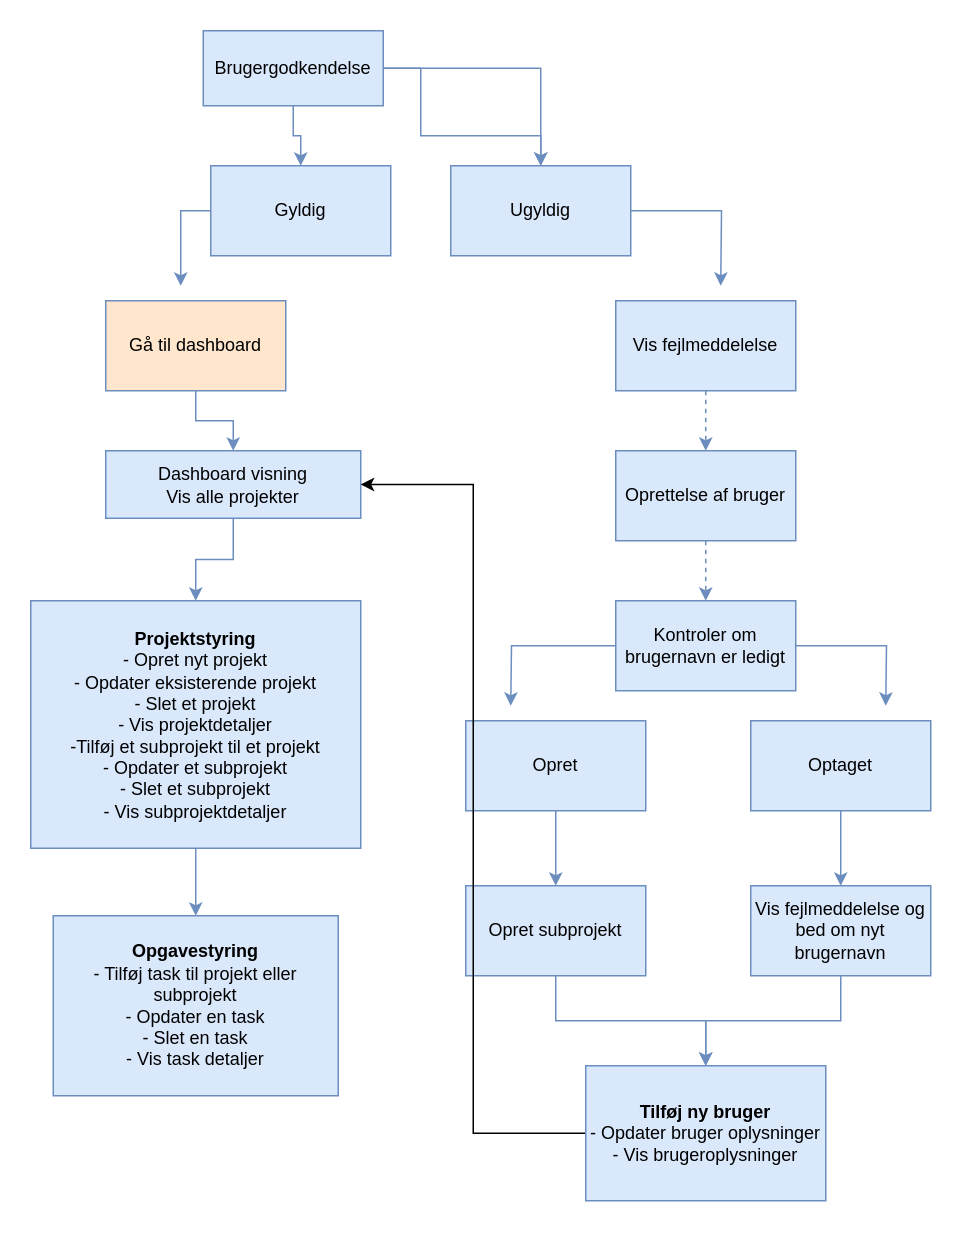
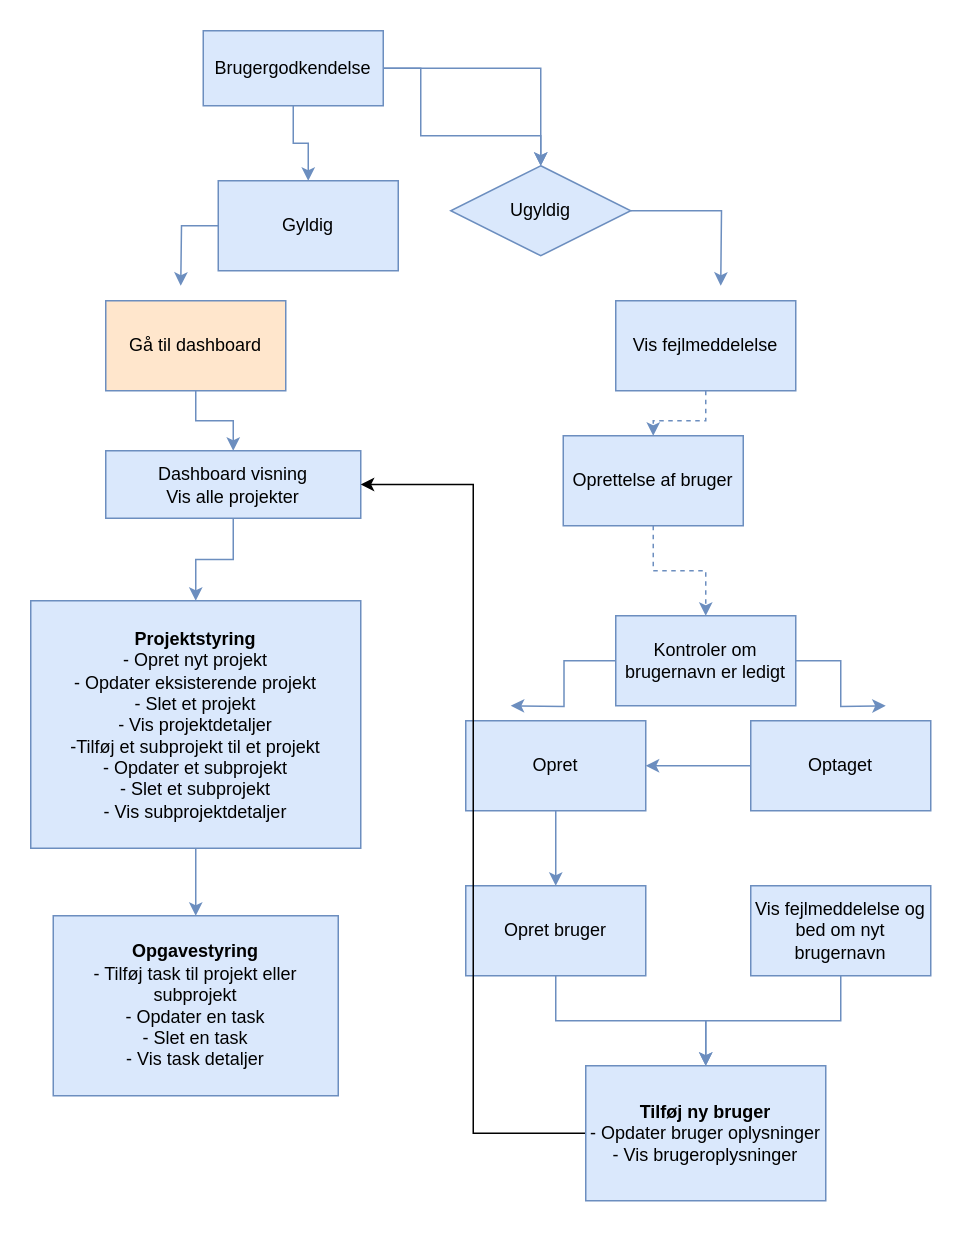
  <mxCell id="0" />
  <mxCell id="1" parent="0" />
  <mxCell id="2" value="" style="edgeStyle=orthogonalEdgeStyle;rounded=0;orthogonalLoop=1;jettySize=auto;html=1;fillColor=#dae8fc;strokeColor=#6c8ebf;" edge="1" parent="1" source="4" target="9"><mxGeometry relative="1" as="geometry" /></mxCell>
  <mxCell id="3" value="" style="edgeStyle=orthogonalEdgeStyle;rounded=0;orthogonalLoop=1;jettySize=auto;html=1;fillColor=#dae8fc;strokeColor=#6c8ebf;" edge="1" parent="1" source="4" target="9"><mxGeometry relative="1" as="geometry"><Array as="points"><mxPoint x="280" y="90" /><mxPoint x="360" y="90" /></Array></mxGeometry></mxCell>
  <mxCell id="4" value="Brugergodkendelse" style="rounded=0;whiteSpace=wrap;html=1;fillColor=#dae8fc;strokeColor=#6c8ebf;" vertex="1" parent="1"><mxGeometry x="135" y="20" width="120" height="50" as="geometry" /></mxCell>
  <mxCell id="5" value="" style="edgeStyle=orthogonalEdgeStyle;rounded=0;orthogonalLoop=1;jettySize=auto;html=1;endArrow=none;endFill=0;startArrow=classic;startFill=1;fillColor=#dae8fc;strokeColor=#6c8ebf;" edge="1" parent="1" source="7" target="4"><mxGeometry relative="1" as="geometry" /></mxCell>
  <mxCell id="6" style="edgeStyle=orthogonalEdgeStyle;rounded=0;orthogonalLoop=1;jettySize=auto;html=1;fillColor=#dae8fc;strokeColor=#6c8ebf;" edge="1" parent="1" source="7"><mxGeometry relative="1" as="geometry"><mxPoint x="120" y="190" as="targetPoint" /></mxGeometry></mxCell>
- <mxCell id="7" value="Gyldig" style="rounded=0;whiteSpace=wrap;html=1;fillColor=#dae8fc;strokeColor=#6c8ebf;" vertex="1" parent="1"><mxGeometry x="140" y="110" width="120" height="60" as="geometry" /></mxCell>
+ <mxCell id="7" value="Gyldig" style="rounded=0;whiteSpace=wrap;html=1;fillColor=#dae8fc;strokeColor=#6c8ebf;" vertex="1" parent="1"><mxGeometry x="145" y="120" width="120" height="60" as="geometry" /></mxCell>
  <mxCell id="8" style="edgeStyle=orthogonalEdgeStyle;rounded=0;orthogonalLoop=1;jettySize=auto;html=1;fillColor=#dae8fc;strokeColor=#6c8ebf;" edge="1" parent="1" source="9"><mxGeometry relative="1" as="geometry"><mxPoint x="480" y="190" as="targetPoint" /></mxGeometry></mxCell>
- <mxCell id="9" value="Ugyldig" style="rounded=0;whiteSpace=wrap;html=1;fillColor=#dae8fc;strokeColor=#6c8ebf;" vertex="1" parent="1"><mxGeometry x="300" y="110" width="120" height="60" as="geometry" /></mxCell>
+ <mxCell id="9" value="Ugyldig" style="rhombus;whiteSpace=wrap;html=1;fillColor=#dae8fc;strokeColor=#6c8ebf;" vertex="1" parent="1"><mxGeometry x="300" y="110" width="120" height="60" as="geometry" /></mxCell>
  <mxCell id="10" value="" style="edgeStyle=orthogonalEdgeStyle;rounded=0;orthogonalLoop=1;jettySize=auto;html=1;fillColor=#dae8fc;strokeColor=#6c8ebf;" edge="1" parent="1" source="11" target="15"><mxGeometry relative="1" as="geometry" /></mxCell>
  <mxCell id="11" value="Gå til dashboard" style="rounded=0;whiteSpace=wrap;html=1;fillColor=#ffe6cc;strokeColor=#6c8ebf;" vertex="1" parent="1"><mxGeometry x="70" y="200" width="120" height="60" as="geometry" /></mxCell>
  <mxCell id="12" value="" style="edgeStyle=orthogonalEdgeStyle;rounded=0;orthogonalLoop=1;jettySize=auto;html=1;fillColor=#dae8fc;strokeColor=#6c8ebf;dashed=1;" edge="1" parent="1" source="13" target="20"><mxGeometry relative="1" as="geometry" /></mxCell>
  <mxCell id="13" value="Vis fejlmeddelelse" style="rounded=0;whiteSpace=wrap;html=1;fillColor=#dae8fc;strokeColor=#6c8ebf;" vertex="1" parent="1"><mxGeometry x="410" y="200" width="120" height="60" as="geometry" /></mxCell>
  <mxCell id="14" value="" style="edgeStyle=orthogonalEdgeStyle;rounded=0;orthogonalLoop=1;jettySize=auto;html=1;fillColor=#dae8fc;strokeColor=#6c8ebf;" edge="1" parent="1" source="15" target="17"><mxGeometry relative="1" as="geometry" /></mxCell>
  <mxCell id="15" value="Dashboard visning&lt;div&gt;Vis alle projekter&lt;/div&gt;" style="rounded=0;whiteSpace=wrap;html=1;fillColor=#dae8fc;strokeColor=#6c8ebf;" vertex="1" parent="1"><mxGeometry x="70" y="300" width="170" height="45" as="geometry" /></mxCell>
  <mxCell id="16" value="" style="edgeStyle=orthogonalEdgeStyle;rounded=0;orthogonalLoop=1;jettySize=auto;html=1;fillColor=#dae8fc;strokeColor=#6c8ebf;" edge="1" parent="1" source="17" target="18"><mxGeometry relative="1" as="geometry" /></mxCell>
  <mxCell id="17" value="&lt;b&gt;Projektstyring&lt;/b&gt;&lt;div&gt;- Opret nyt projekt&lt;/div&gt;&lt;div&gt;- Opdater eksisterende projekt&lt;/div&gt;&lt;div&gt;- Slet et projekt&lt;/div&gt;&lt;div&gt;- Vis projektdetaljer&lt;/div&gt;&lt;div&gt;-Tilføj et subprojekt til et projekt&lt;/div&gt;&lt;div&gt;- Opdater et subprojekt&lt;/div&gt;&lt;div&gt;- Slet et subprojekt&lt;/div&gt;&lt;div&gt;- Vis subprojektdetaljer&lt;/div&gt;" style="rounded=0;whiteSpace=wrap;html=1;fillColor=#dae8fc;strokeColor=#6c8ebf;" vertex="1" parent="1"><mxGeometry x="20" y="400" width="220" height="165" as="geometry" /></mxCell>
  <mxCell id="18" value="&lt;b&gt;Opgavestyring&lt;/b&gt;&lt;div&gt;- Tilføj task til projekt eller subprojekt&lt;/div&gt;&lt;div&gt;- Opdater en task&lt;/div&gt;&lt;div&gt;- Slet en task&lt;/div&gt;&lt;div&gt;- Vis task detaljer&lt;/div&gt;" style="rounded=0;whiteSpace=wrap;html=1;fillColor=#dae8fc;strokeColor=#6c8ebf;" vertex="1" parent="1"><mxGeometry x="35" y="610" width="190" height="120" as="geometry" /></mxCell>
  <mxCell id="19" value="" style="edgeStyle=orthogonalEdgeStyle;rounded=0;orthogonalLoop=1;jettySize=auto;html=1;fillColor=#dae8fc;strokeColor=#6c8ebf;dashed=1;" edge="1" parent="1" source="20" target="23"><mxGeometry relative="1" as="geometry" /></mxCell>
- <mxCell id="20" value="Oprettelse af bruger" style="rounded=0;whiteSpace=wrap;html=1;fillColor=#dae8fc;strokeColor=#6c8ebf;" vertex="1" parent="1"><mxGeometry x="410" y="300" width="120" height="60" as="geometry" /></mxCell>
+ <mxCell id="20" value="Oprettelse af bruger" style="rounded=0;whiteSpace=wrap;html=1;fillColor=#dae8fc;strokeColor=#6c8ebf;" vertex="1" parent="1"><mxGeometry x="375" y="290" width="120" height="60" as="geometry" /></mxCell>
  <mxCell id="21" style="edgeStyle=orthogonalEdgeStyle;rounded=0;orthogonalLoop=1;jettySize=auto;html=1;fillColor=#dae8fc;strokeColor=#6c8ebf;" edge="1" parent="1" source="23"><mxGeometry relative="1" as="geometry"><mxPoint x="340" y="470" as="targetPoint" /></mxGeometry></mxCell>
  <mxCell id="22" style="edgeStyle=orthogonalEdgeStyle;rounded=0;orthogonalLoop=1;jettySize=auto;html=1;fillColor=#dae8fc;strokeColor=#6c8ebf;" edge="1" parent="1" source="23"><mxGeometry relative="1" as="geometry"><mxPoint x="590" y="470" as="targetPoint" /></mxGeometry></mxCell>
- <mxCell id="23" value="Kontroler om brugernavn er ledigt" style="rounded=0;whiteSpace=wrap;html=1;fillColor=#dae8fc;strokeColor=#6c8ebf;" vertex="1" parent="1"><mxGeometry x="410" y="400" width="120" height="60" as="geometry" /></mxCell>
+ <mxCell id="23" value="Kontroler om brugernavn er ledigt" style="rounded=0;whiteSpace=wrap;html=1;fillColor=#dae8fc;strokeColor=#6c8ebf;" vertex="1" parent="1"><mxGeometry x="410" y="410" width="120" height="60" as="geometry" /></mxCell>
  <mxCell id="24" value="" style="edgeStyle=orthogonalEdgeStyle;rounded=0;orthogonalLoop=1;jettySize=auto;html=1;fillColor=#dae8fc;strokeColor=#6c8ebf;" edge="1" parent="1" source="25" target="29"><mxGeometry relative="1" as="geometry" /></mxCell>
  <mxCell id="25" value="Opret" style="rounded=0;whiteSpace=wrap;html=1;fillColor=#dae8fc;strokeColor=#6c8ebf;" vertex="1" parent="1"><mxGeometry x="310" y="480" width="120" height="60" as="geometry" /></mxCell>
- <mxCell id="26" value="" style="edgeStyle=orthogonalEdgeStyle;rounded=0;orthogonalLoop=1;jettySize=auto;html=1;fillColor=#dae8fc;strokeColor=#6c8ebf;" edge="1" parent="1" source="27" target="31"><mxGeometry relative="1" as="geometry" /></mxCell>
+ <mxCell id="26" value="" style="edgeStyle=orthogonalEdgeStyle;rounded=0;orthogonalLoop=1;jettySize=auto;html=1;fillColor=#dae8fc;strokeColor=#6c8ebf;" edge="1" parent="1" source="27" target="25"><mxGeometry relative="1" as="geometry" /></mxCell>
  <mxCell id="27" value="Optaget" style="rounded=0;whiteSpace=wrap;html=1;fillColor=#dae8fc;strokeColor=#6c8ebf;" vertex="1" parent="1"><mxGeometry x="500" y="480" width="120" height="60" as="geometry" /></mxCell>
  <mxCell id="28" value="" style="edgeStyle=orthogonalEdgeStyle;rounded=0;orthogonalLoop=1;jettySize=auto;html=1;fillColor=#dae8fc;strokeColor=#6c8ebf;" edge="1" parent="1" source="29" target="33"><mxGeometry relative="1" as="geometry" /></mxCell>
- <mxCell id="29" value="Opret subprojekt" style="rounded=0;whiteSpace=wrap;html=1;fillColor=#dae8fc;strokeColor=#6c8ebf;" vertex="1" parent="1"><mxGeometry x="310" y="590" width="120" height="60" as="geometry" /></mxCell>
+ <mxCell id="29" value="Opret bruger" style="rounded=0;whiteSpace=wrap;html=1;fillColor=#dae8fc;strokeColor=#6c8ebf;" vertex="1" parent="1"><mxGeometry x="310" y="590" width="120" height="60" as="geometry" /></mxCell>
  <mxCell id="30" value="" style="edgeStyle=orthogonalEdgeStyle;rounded=0;orthogonalLoop=1;jettySize=auto;html=1;fillColor=#dae8fc;strokeColor=#6c8ebf;" edge="1" parent="1" source="31" target="33"><mxGeometry relative="1" as="geometry" /></mxCell>
  <mxCell id="31" value="Vis fejlmeddelelse og bed om nyt brugernavn" style="rounded=0;whiteSpace=wrap;html=1;fillColor=#dae8fc;strokeColor=#6c8ebf;" vertex="1" parent="1"><mxGeometry x="500" y="590" width="120" height="60" as="geometry" /></mxCell>
  <mxCell id="32" style="edgeStyle=orthogonalEdgeStyle;rounded=0;orthogonalLoop=1;jettySize=auto;html=1;exitX=0;exitY=0.5;exitDx=0;exitDy=0;entryX=1;entryY=0.5;entryDx=0;entryDy=0;" edge="1" parent="1" source="33" target="15"><mxGeometry relative="1" as="geometry" /></mxCell>
  <mxCell id="33" value="&lt;div&gt;&lt;b&gt;Tilføj ny bruger&lt;/b&gt;&lt;/div&gt;&lt;div&gt;- Opdater bruger oplysninger&lt;/div&gt;&lt;div&gt;- Vis brugeroplysninger&lt;/div&gt;" style="rounded=0;whiteSpace=wrap;html=1;fillColor=#dae8fc;strokeColor=#6c8ebf;" vertex="1" parent="1"><mxGeometry x="390" y="710" width="160" height="90" as="geometry" /></mxCell>
